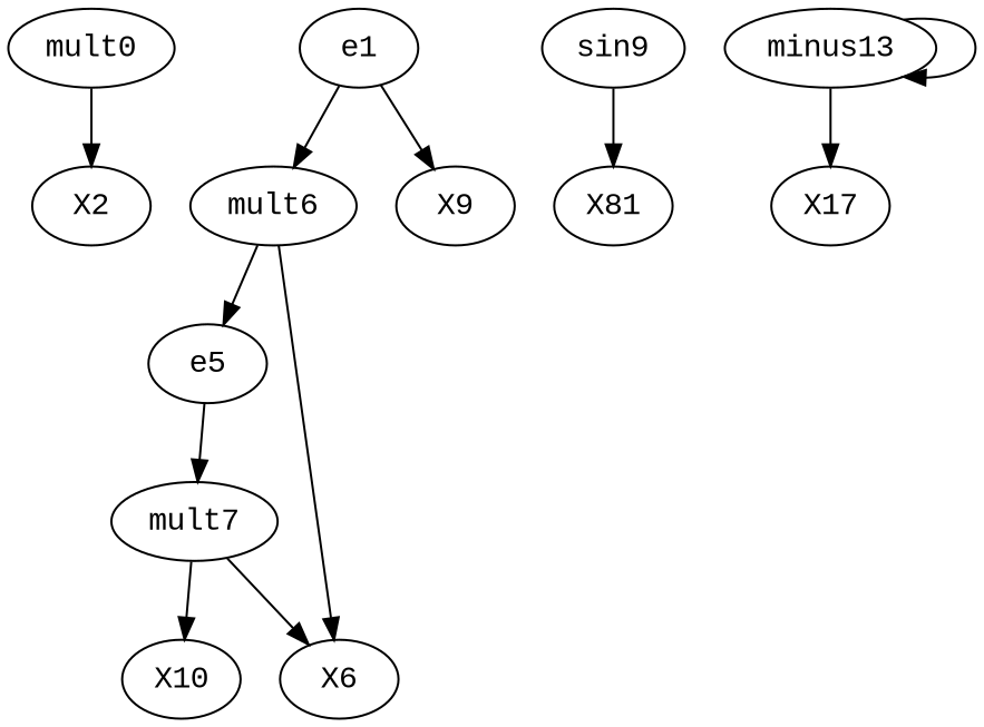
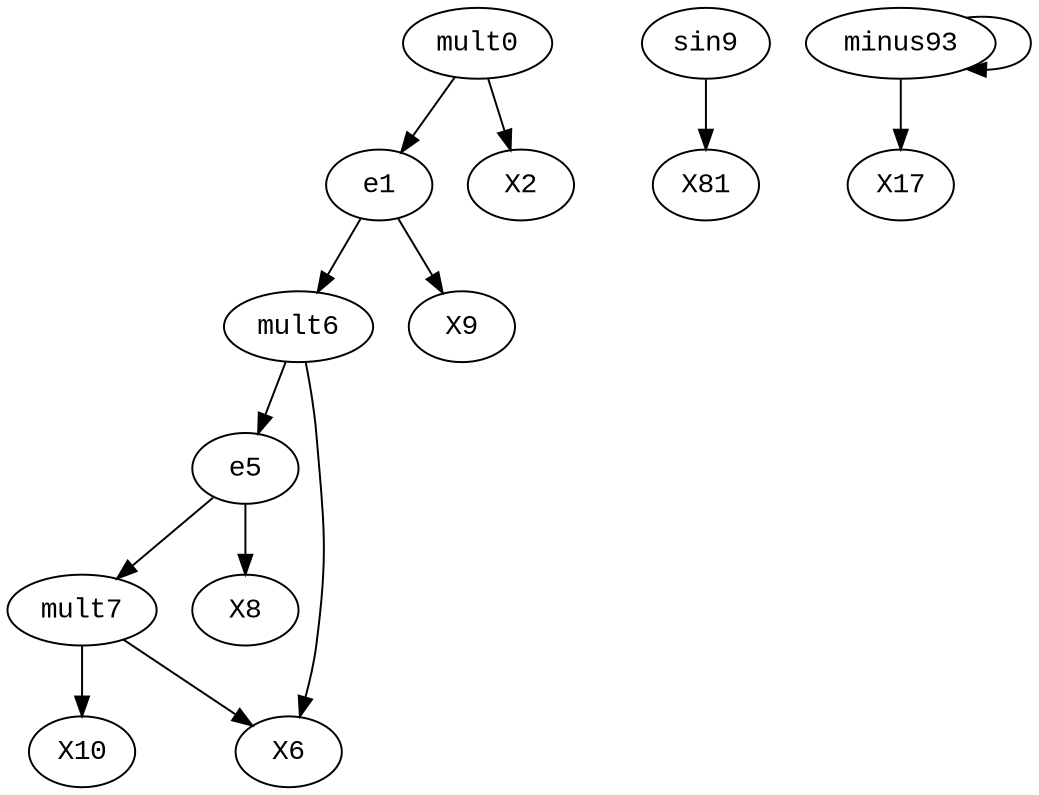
  digraph {
    fontname="Liberation Mono"
    node [fontname="Liberation Mono"]
    edge [fontname="Liberation Mono"]
    mult0
    e1
    X2
    n4 [label=mult6]
    n5 [label=X9]
    e5
    X6
    mult7
+   X8
    X10
    n11 [label=X81]
    sin9
-   minus13
+   minus13 [label=minus93]
    n14 [label=X17]
+   mult0 -> e1
    mult0 -> X2
    e1 -> n4
    e1 -> n5
    n4 -> e5
    n4 -> X6
    e5 -> mult7
+   e5 -> X8
    mult7 -> X6
    mult7 -> X10
    sin9 -> n11
    minus13 -> minus13
    minus13 -> n14
  }
